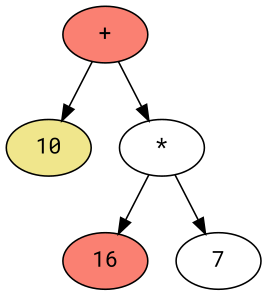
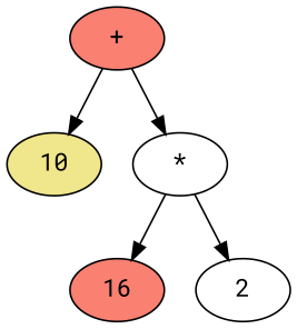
  digraph {
    fontname="Roboto Mono"
    node [style=filled fillcolor=salmon fontname="Roboto Mono"]
    edge [fontname="Roboto Mono"]
    n1 [label="+"]
    n2 [label=10 fillcolor=khaki]
    n3 [label="*" fillcolor=white]
    n4 [label=16]
-   n5 [label=7 fillcolor=white]
+   n5 [label=2 fillcolor=white]
    n1 -> n2
    n1 -> n3
    n3 -> n4
    n3 -> n5
  }
